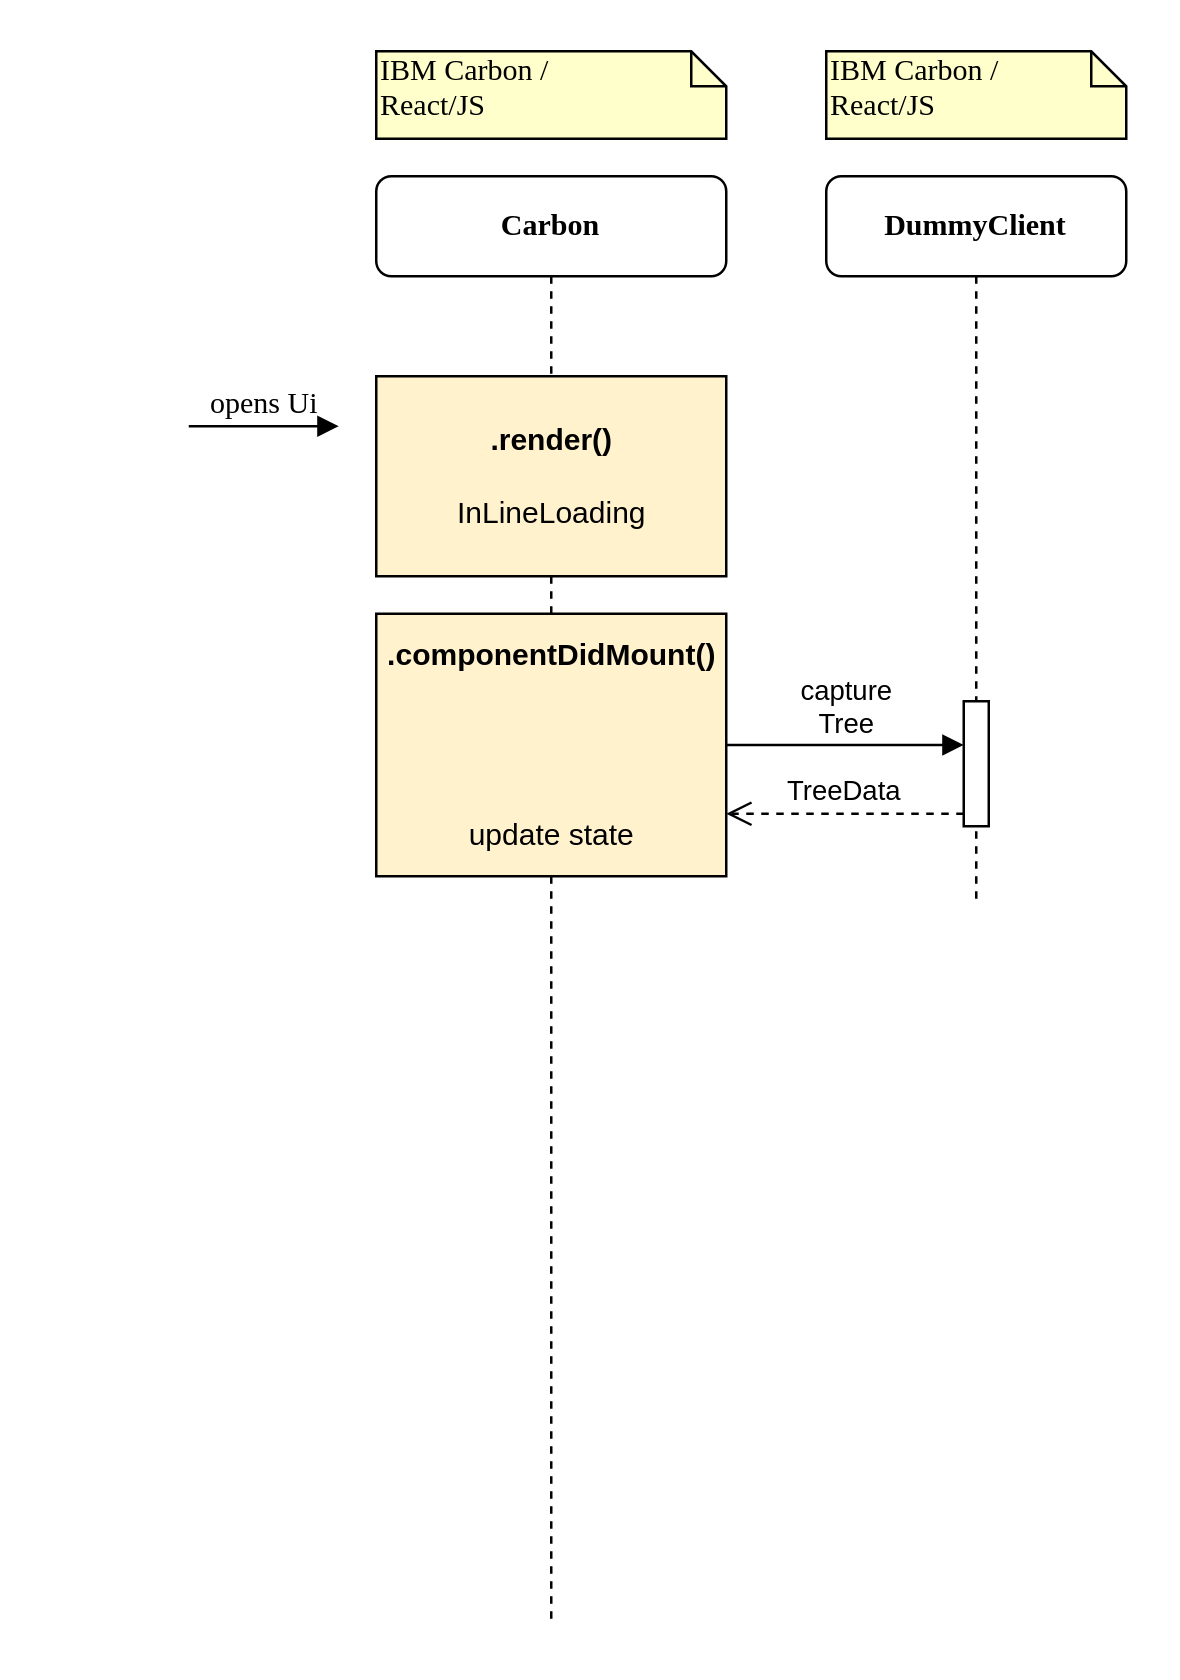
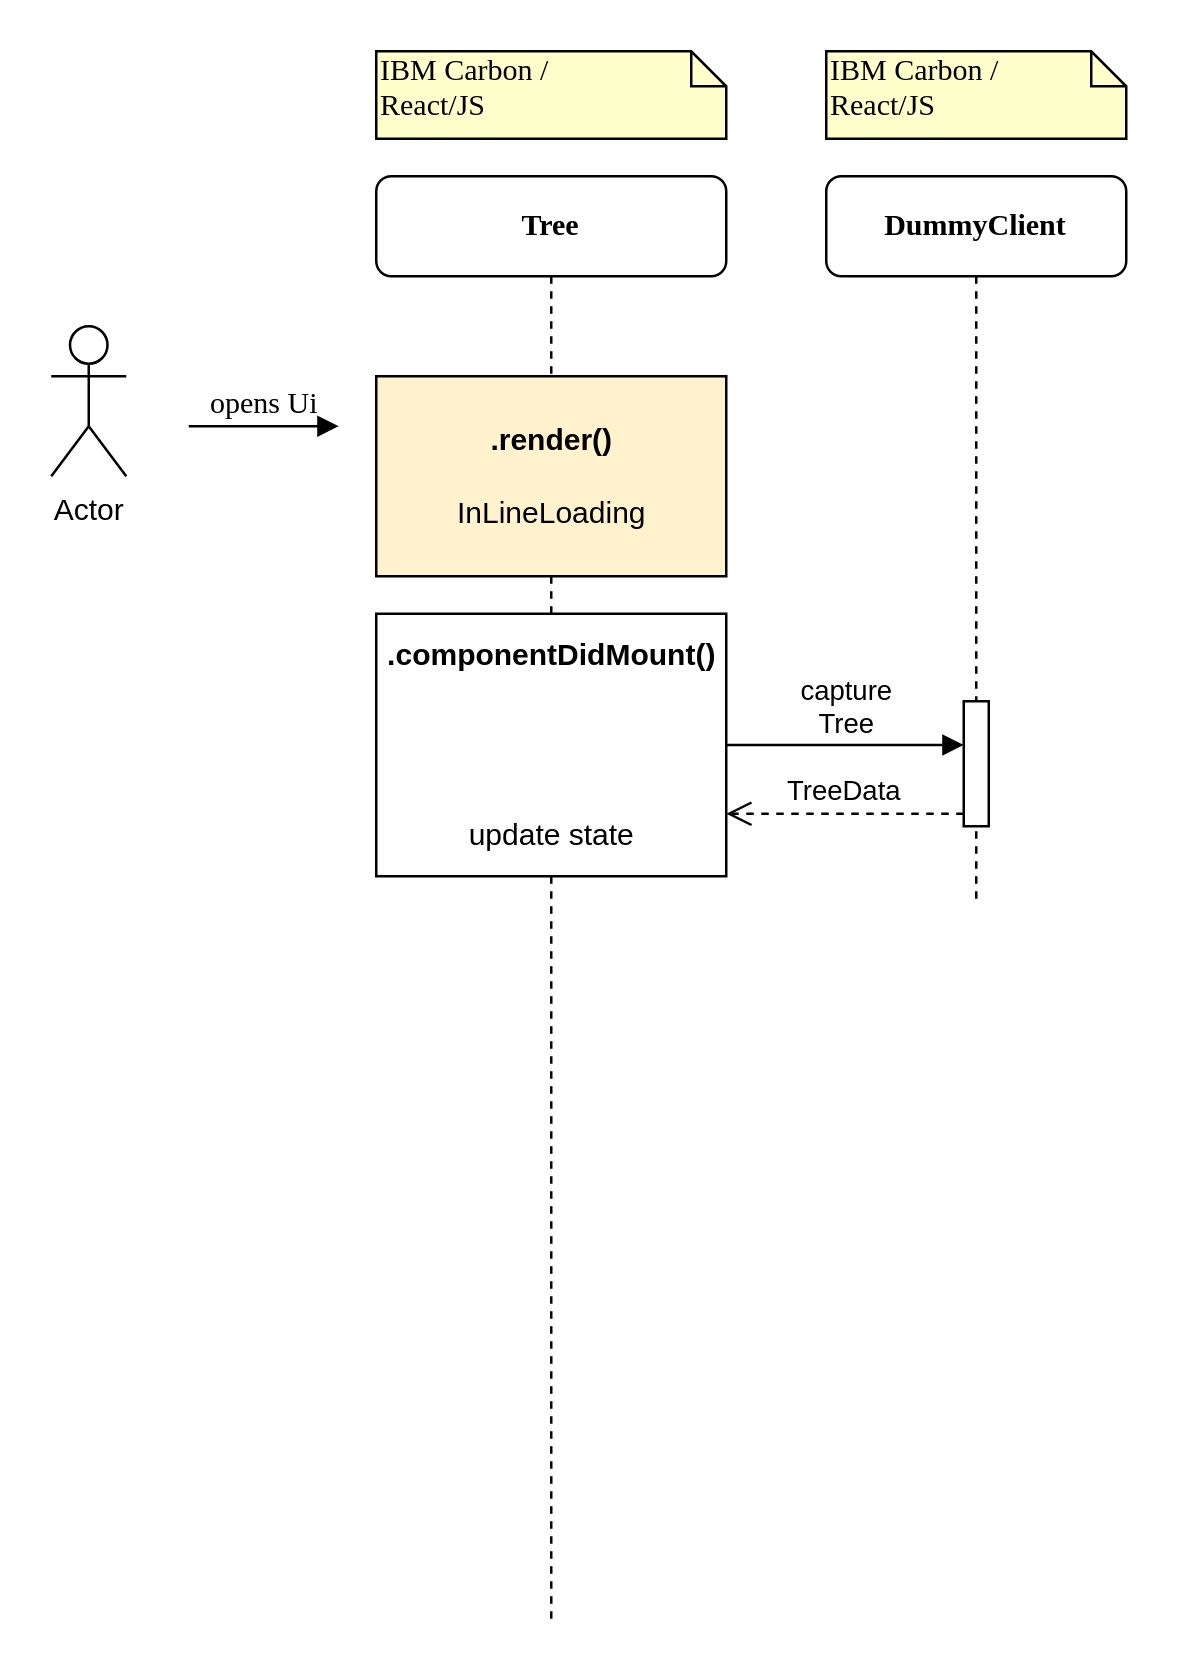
  <mxCell id="0" />
  <mxCell id="1" parent="0" />
  <mxCell id="2" value="&lt;b&gt;DummyClient&lt;/b&gt;" style="shape=umlLifeline;perimeter=lifelinePerimeter;whiteSpace=wrap;html=1;container=1;collapsible=0;recursiveResize=0;outlineConnect=0;rounded=1;shadow=0;comic=0;labelBackgroundColor=none;strokeWidth=1;fontFamily=Verdana;fontSize=12;align=center;" parent="1" vertex="1"><mxGeometry x="330" y="70" width="120" height="290" as="geometry" /></mxCell>
  <mxCell id="3" value="" style="html=1;points=[[0,0,0,0,5],[0,1,0,0,-5],[1,0,0,0,5],[1,1,0,0,-5]];perimeter=orthogonalPerimeter;outlineConnect=0;targetShapes=umlLifeline;portConstraint=eastwest;newEdgeStyle={&quot;curved&quot;:0,&quot;rounded&quot;:0};" parent="2" vertex="1"><mxGeometry x="55" y="210" width="10" height="50" as="geometry" /></mxCell>
- <mxCell id="4" value="&lt;b&gt;Carbon&lt;/b&gt;" style="shape=umlLifeline;perimeter=lifelinePerimeter;whiteSpace=wrap;html=1;container=1;collapsible=0;recursiveResize=0;outlineConnect=0;rounded=1;shadow=0;comic=0;labelBackgroundColor=none;strokeWidth=1;fontFamily=Verdana;fontSize=12;align=center;" parent="1" vertex="1"><mxGeometry x="150" y="70" width="140" height="580" as="geometry" /></mxCell>
+ <mxCell id="4" value="&lt;b&gt;Tree&lt;/b&gt;" style="shape=umlLifeline;perimeter=lifelinePerimeter;whiteSpace=wrap;html=1;container=1;collapsible=0;recursiveResize=0;outlineConnect=0;rounded=1;shadow=0;comic=0;labelBackgroundColor=none;strokeWidth=1;fontFamily=Verdana;fontSize=12;align=center;" parent="1" vertex="1"><mxGeometry x="150" y="70" width="140" height="580" as="geometry" /></mxCell>
  <mxCell id="5" value="&lt;div style=&quot;&quot;&gt;&lt;span style=&quot;background-color: initial;&quot;&gt;&lt;b&gt;.render()&lt;/b&gt;&lt;/span&gt;&lt;/div&gt;&lt;div style=&quot;&quot;&gt;&lt;span style=&quot;background-color: initial;&quot;&gt;&lt;br&gt;&lt;/span&gt;&lt;/div&gt;&lt;div&gt;InLineLoading&lt;/div&gt;" style="html=1;points=[[0,0,0,0,5],[0,1,0,0,-5],[1,0,0,0,5],[1,1,0,0,-5]];perimeter=orthogonalPerimeter;outlineConnect=0;targetShapes=umlLifeline;portConstraint=eastwest;newEdgeStyle={&quot;curved&quot;:0,&quot;rounded&quot;:0};align=center;fillColor=#fff2cc;" parent="4" vertex="1"><mxGeometry y="80" width="140" height="80" as="geometry" /></mxCell>
- <mxCell id="6" value="&lt;b&gt;.componentDidMount()&lt;/b&gt;&lt;div&gt;&lt;br&gt;&lt;/div&gt;&lt;div&gt;&lt;br&gt;&lt;/div&gt;&lt;div&gt;&lt;br&gt;&lt;/div&gt;&lt;div&gt;&lt;br&gt;&lt;/div&gt;&lt;div&gt;update state&lt;/div&gt;" style="html=1;points=[[0,0,0,0,5],[0,1,0,0,-5],[1,0,0,0,5],[1,1,0,0,-5]];perimeter=orthogonalPerimeter;outlineConnect=0;targetShapes=umlLifeline;portConstraint=eastwest;newEdgeStyle={&quot;curved&quot;:0,&quot;rounded&quot;:0};align=center;fillColor=#fff2cc;" parent="4" vertex="1"><mxGeometry y="175" width="140" height="105" as="geometry" /></mxCell>
+ <mxCell id="6" value="&lt;b&gt;.componentDidMount()&lt;/b&gt;&lt;div&gt;&lt;br&gt;&lt;/div&gt;&lt;div&gt;&lt;br&gt;&lt;/div&gt;&lt;div&gt;&lt;br&gt;&lt;/div&gt;&lt;div&gt;&lt;br&gt;&lt;/div&gt;&lt;div&gt;update state&lt;/div&gt;" style="html=1;points=[[0,0,0,0,5],[0,1,0,0,-5],[1,0,0,0,5],[1,1,0,0,-5]];perimeter=orthogonalPerimeter;outlineConnect=0;targetShapes=umlLifeline;portConstraint=eastwest;newEdgeStyle={&quot;curved&quot;:0,&quot;rounded&quot;:0};align=center;" parent="4" vertex="1"><mxGeometry y="175" width="140" height="105" as="geometry" /></mxCell>
  <mxCell id="7" value="IBM Carbon /&lt;br&gt;React/JS&lt;div&gt;&lt;br&gt;&lt;/div&gt;" style="shape=note;whiteSpace=wrap;html=1;size=14;verticalAlign=top;align=left;spacingTop=-6;rounded=0;shadow=0;comic=0;labelBackgroundColor=none;strokeWidth=1;fontFamily=Verdana;fontSize=12;fillColor=#FFFFCC;" parent="1" vertex="1"><mxGeometry x="150" y="20" width="140" height="35" as="geometry" /></mxCell>
  <mxCell id="8" value="IBM Carbon /&lt;br&gt;React/JS&lt;div&gt;&lt;br&gt;&lt;/div&gt;" style="shape=note;whiteSpace=wrap;html=1;size=14;verticalAlign=top;align=left;spacingTop=-6;rounded=0;shadow=0;comic=0;labelBackgroundColor=none;strokeWidth=1;fontFamily=Verdana;fontSize=12;fillColor=#FFFFCC;" parent="1" vertex="1"><mxGeometry x="330" y="20" width="120" height="35" as="geometry" /></mxCell>
+ <mxCell id="9" value="Actor" style="shape=umlActor;verticalLabelPosition=bottom;verticalAlign=top;html=1;outlineConnect=0;" parent="1" vertex="1"><mxGeometry x="20" y="130" width="30" height="60" as="geometry" /></mxCell>
  <mxCell id="10" value="opens Ui" style="html=1;verticalAlign=bottom;endArrow=block;labelBackgroundColor=none;fontFamily=Verdana;fontSize=12;edgeStyle=elbowEdgeStyle;elbow=horizontal;" parent="1" edge="1"><mxGeometry relative="1" as="geometry"><mxPoint x="75" y="170" as="sourcePoint" /><mxPoint x="135" y="170" as="targetPoint" /></mxGeometry></mxCell>
  <mxCell id="11" value="TreeData" style="html=1;verticalAlign=bottom;endArrow=open;dashed=1;endSize=8;curved=0;rounded=0;exitX=0;exitY=1;exitDx=0;exitDy=-5;exitPerimeter=0;" parent="1" source="3" target="6" edge="1"><mxGeometry relative="1" as="geometry"><mxPoint x="290" y="355" as="targetPoint" /><mxPoint x="390" y="305" as="sourcePoint" /></mxGeometry></mxCell>
  <mxCell id="12" value="capture&lt;div&gt;Tree&lt;/div&gt;" style="html=1;verticalAlign=bottom;endArrow=block;curved=0;rounded=0;" parent="1" target="3" edge="1" source="6"><mxGeometry relative="1" as="geometry"><mxPoint x="310" y="285" as="sourcePoint" /></mxGeometry></mxCell>
